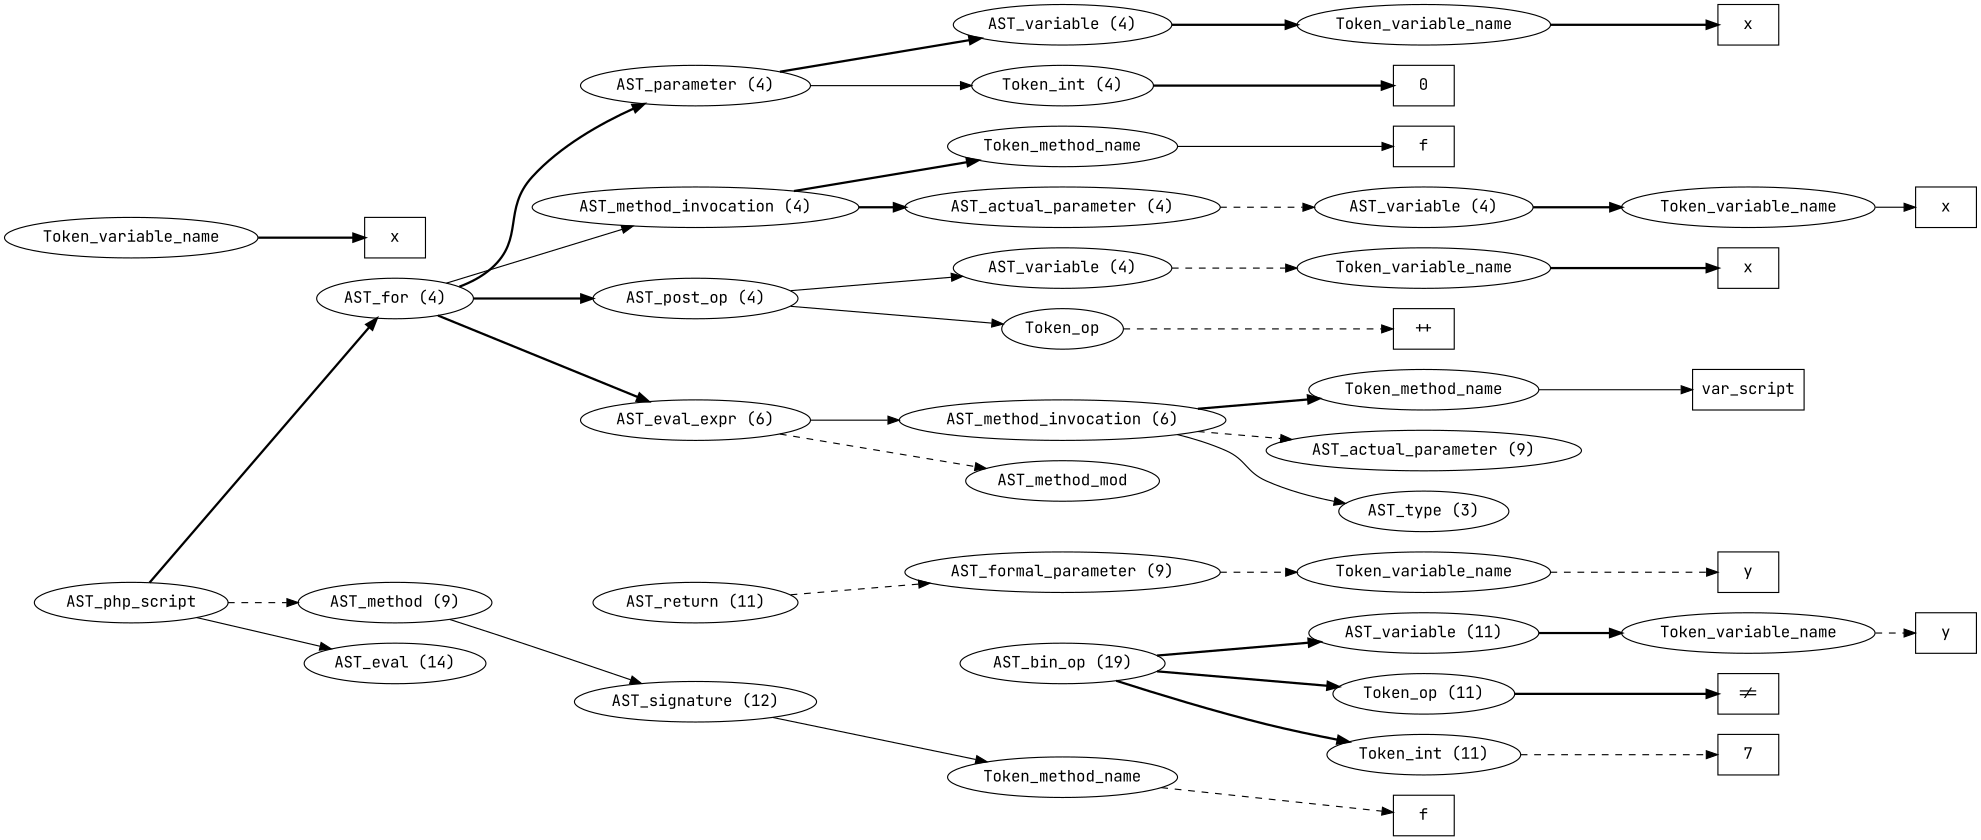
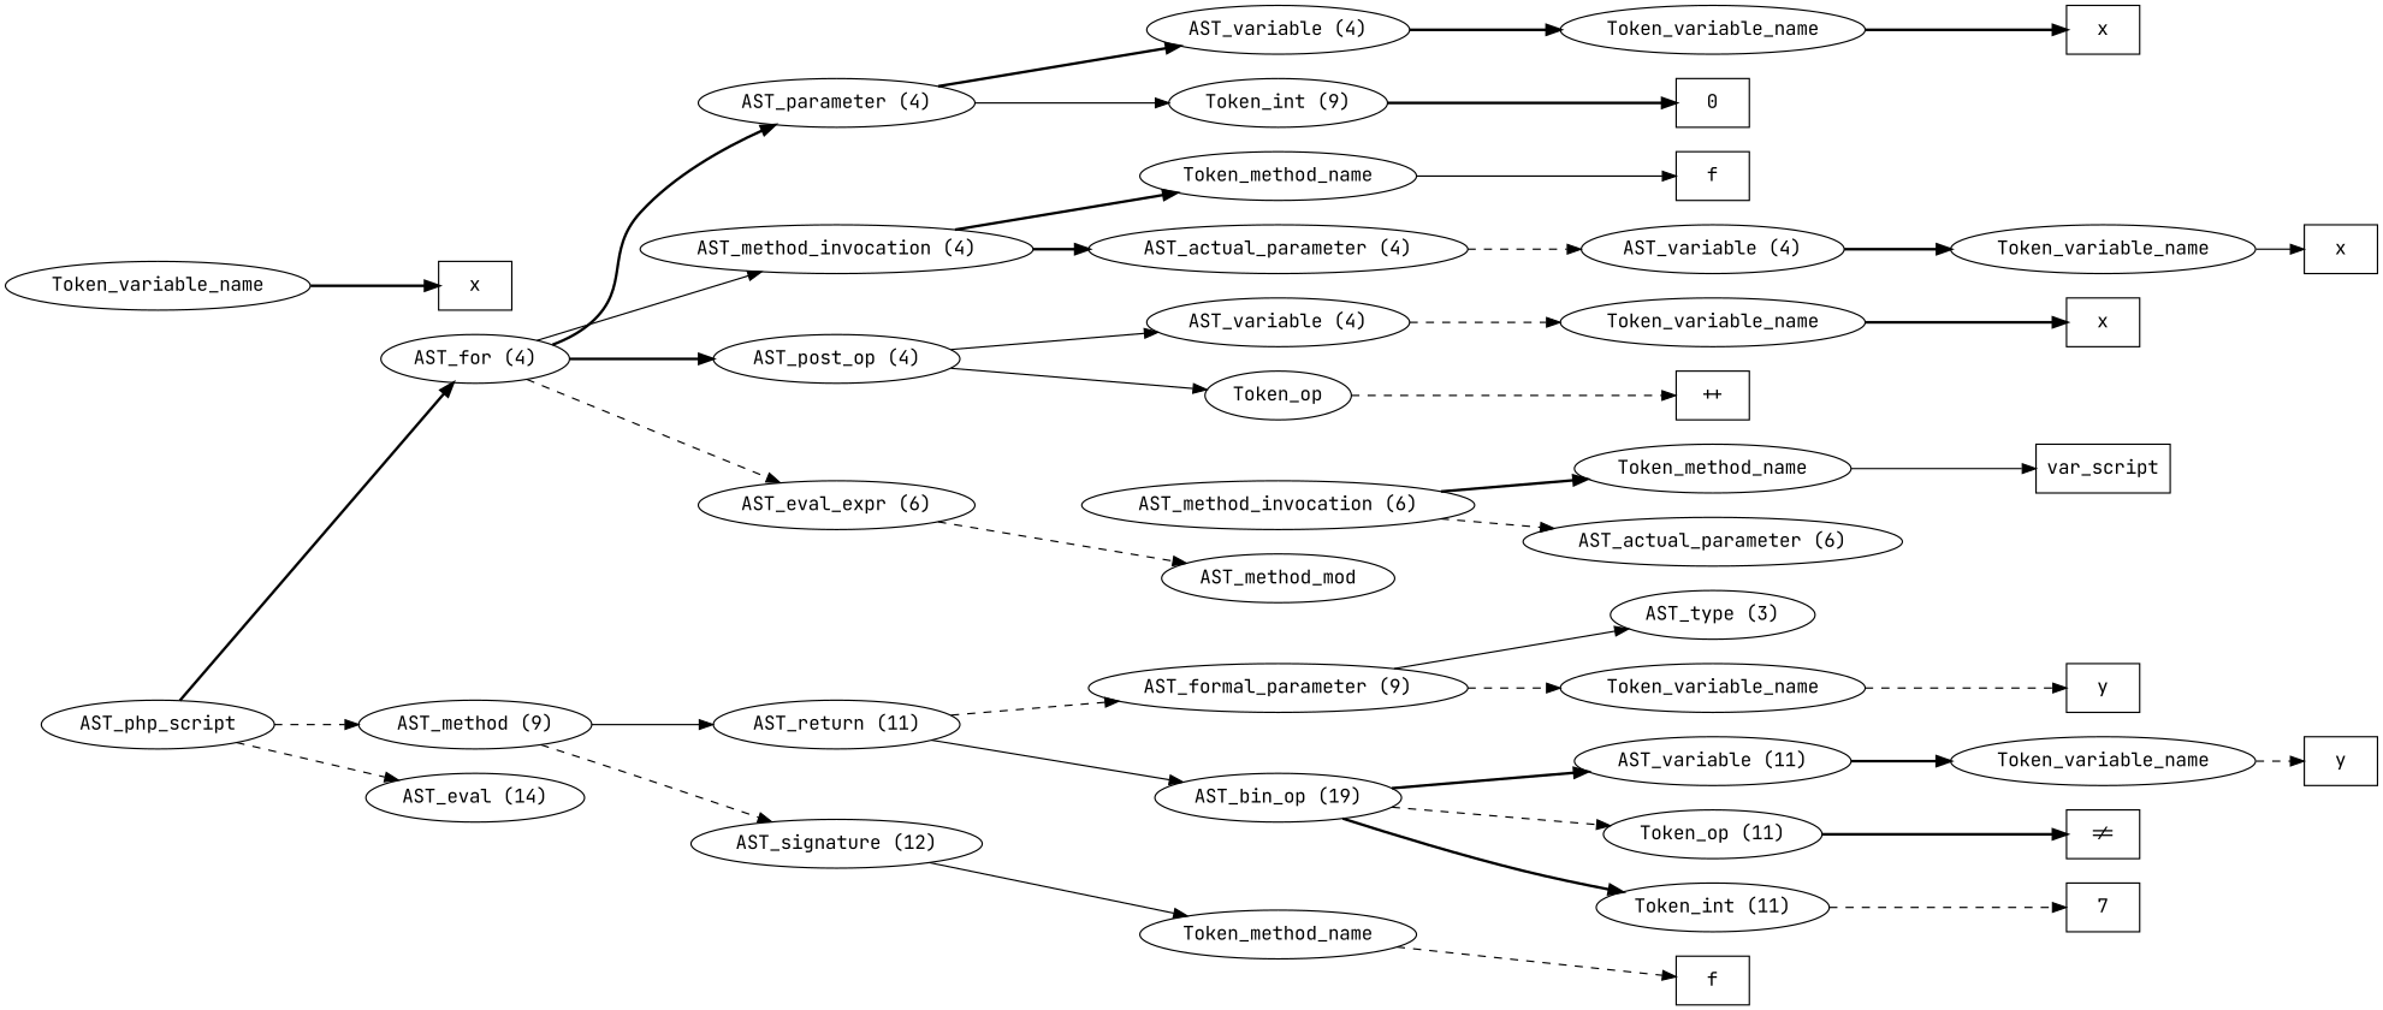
  digraph {
    fontname="JetBrains Mono"
    rankdir=LR
    node [fontname="JetBrains Mono"]
    edge [fontname="JetBrains Mono" style=bold]
    n1 [label=AST_php_script]
    n2 [label="AST_for (4)"]
    n3 [label="AST_method (9)"]
    n4 [label="AST_eval (14)"]
    n5 [label="AST_parameter (4)"]
    n6 [label="AST_method_invocation (4)"]
    n7 [label="AST_post_op (4)"]
    n8 [label="AST_eval_expr (6)"]
    n9 [label="AST_signature (12)"]
    n10 [label="AST_return (11)"]
    n11 [label="AST_variable (4)"]
-   n12 [label="Token_int (4)"]
+   n12 [label="Token_int (9)"]
    n13 [label=Token_method_name]
    n14 [label="AST_actual_parameter (4)"]
    n15 [label="AST_variable (4)"]
    n16 [label=Token_op]
    n17 [label="AST_method_invocation (6)"]
    n18 [label=AST_method_mod]
    n19 [label=Token_variable_name]
    n20 [label=0 shape=box]
    n21 [label=x shape=box]
    n22 [label=f shape=box]
    n23 [label="AST_variable (4)"]
    n24 [label=Token_variable_name]
    n25 [label=x shape=box]
    n26 [label=Token_variable_name]
    n27 [label="++" shape=box]
    n28 [label=x shape=box]
    n29 [label=Token_method_name]
-   n30 [label="AST_actual_parameter (9)"]
+   n30 [label="AST_actual_parameter (6)"]
    n31 [label=var_script shape=box]
    n32 [label=Token_variable_name]
    n33 [label=x shape=box]
    n34 [label=Token_method_name]
    n35 [label="AST_formal_parameter (9)"]
    n36 [label="AST_bin_op (19)"]
    n37 [label=f shape=box]
    n38 [label="AST_type (3)"]
    n39 [label=Token_variable_name]
    n40 [label=y shape=box]
    n41 [label="AST_variable (11)"]
    n42 [label="Token_op (11)"]
    n43 [label="Token_int (11)"]
    n44 [label=Token_variable_name]
    n45 [label="!=" shape=box]
    n46 [label=7 shape=box]
    n47 [label=y shape=box]
    n1 -> n2
    n1 -> n3 [style=dashed]
-   n1 -> n4 [style=solid]
+   n1 -> n4 [style=dashed]
    n2 -> n5
    n2 -> n6 [style=solid]
    n2 -> n7
-   n2 -> n8
-   n3 -> n9 [style=solid]
+   n2 -> n8 [style=dashed]
+   n3 -> n9 [style=dashed]
+   n3 -> n10 [style=solid]
    n5 -> n11
    n5 -> n12 [style=solid]
    n6 -> n13
    n6 -> n14
    n7 -> n15 [style=solid]
    n7 -> n16 [style=solid]
-   n8 -> n17 [style=solid]
    n8 -> n18 [style=dashed]
    n9 -> n34 [style=solid]
    n10 -> n35 [style=dashed]
+   n10 -> n36 [style=solid]
    n11 -> n19
    n12 -> n20
    n13 -> n22 [style=solid]
    n14 -> n23 [style=dashed]
    n15 -> n26 [style=dashed]
    n16 -> n27 [style=dashed]
    n17 -> n29
    n17 -> n30 [style=dashed]
    n19 -> n21
    n23 -> n24
    n24 -> n25 [style=solid]
    n26 -> n28
    n29 -> n31 [style=solid]
    n32 -> n33
    n34 -> n37 [style=dashed]
-   n17 -> n38 [style=solid]
+   n35 -> n38 [style=solid]
    n35 -> n39 [style=dashed]
    n36 -> n41
-   n36 -> n42
+   n36 -> n42 [style=dashed]
    n36 -> n43
    n39 -> n40 [style=dashed]
    n41 -> n44
    n42 -> n45
    n43 -> n46 [style=dashed]
    n44 -> n47 [style=dashed]
  }
